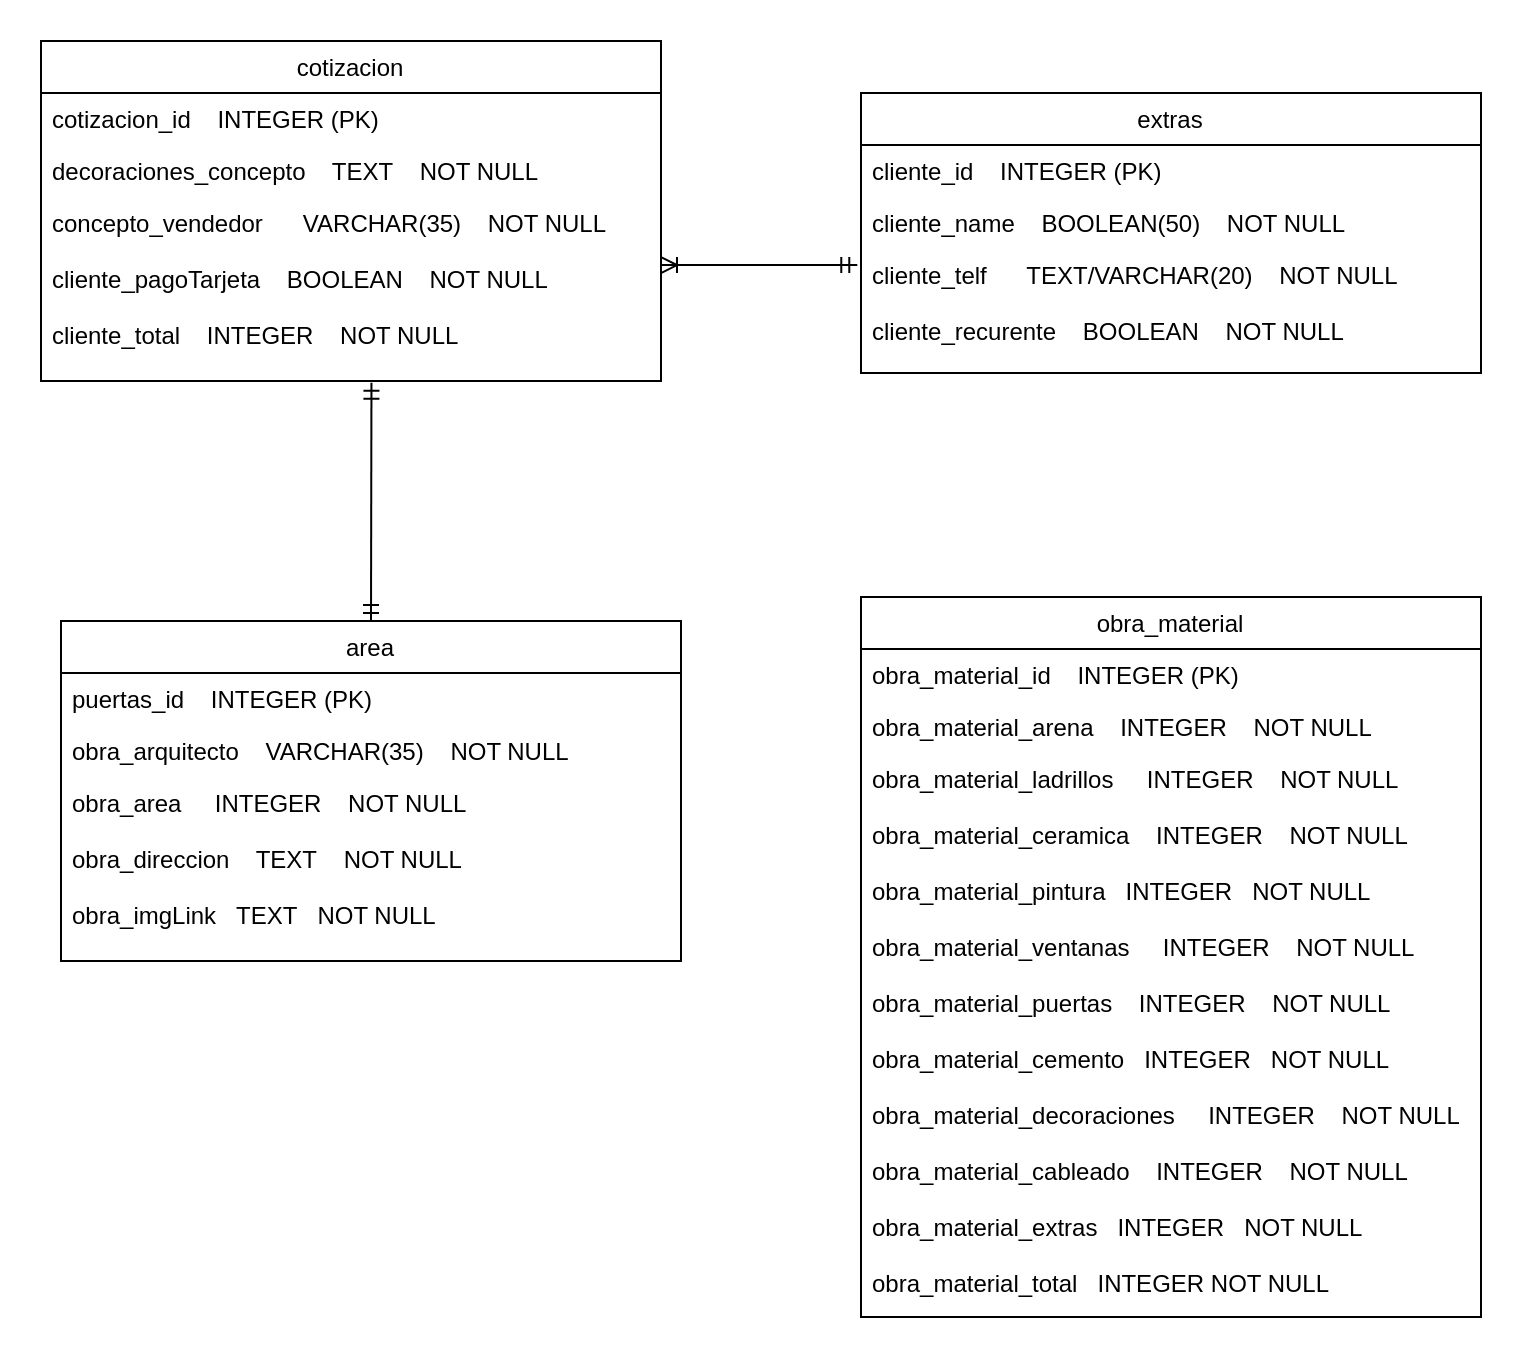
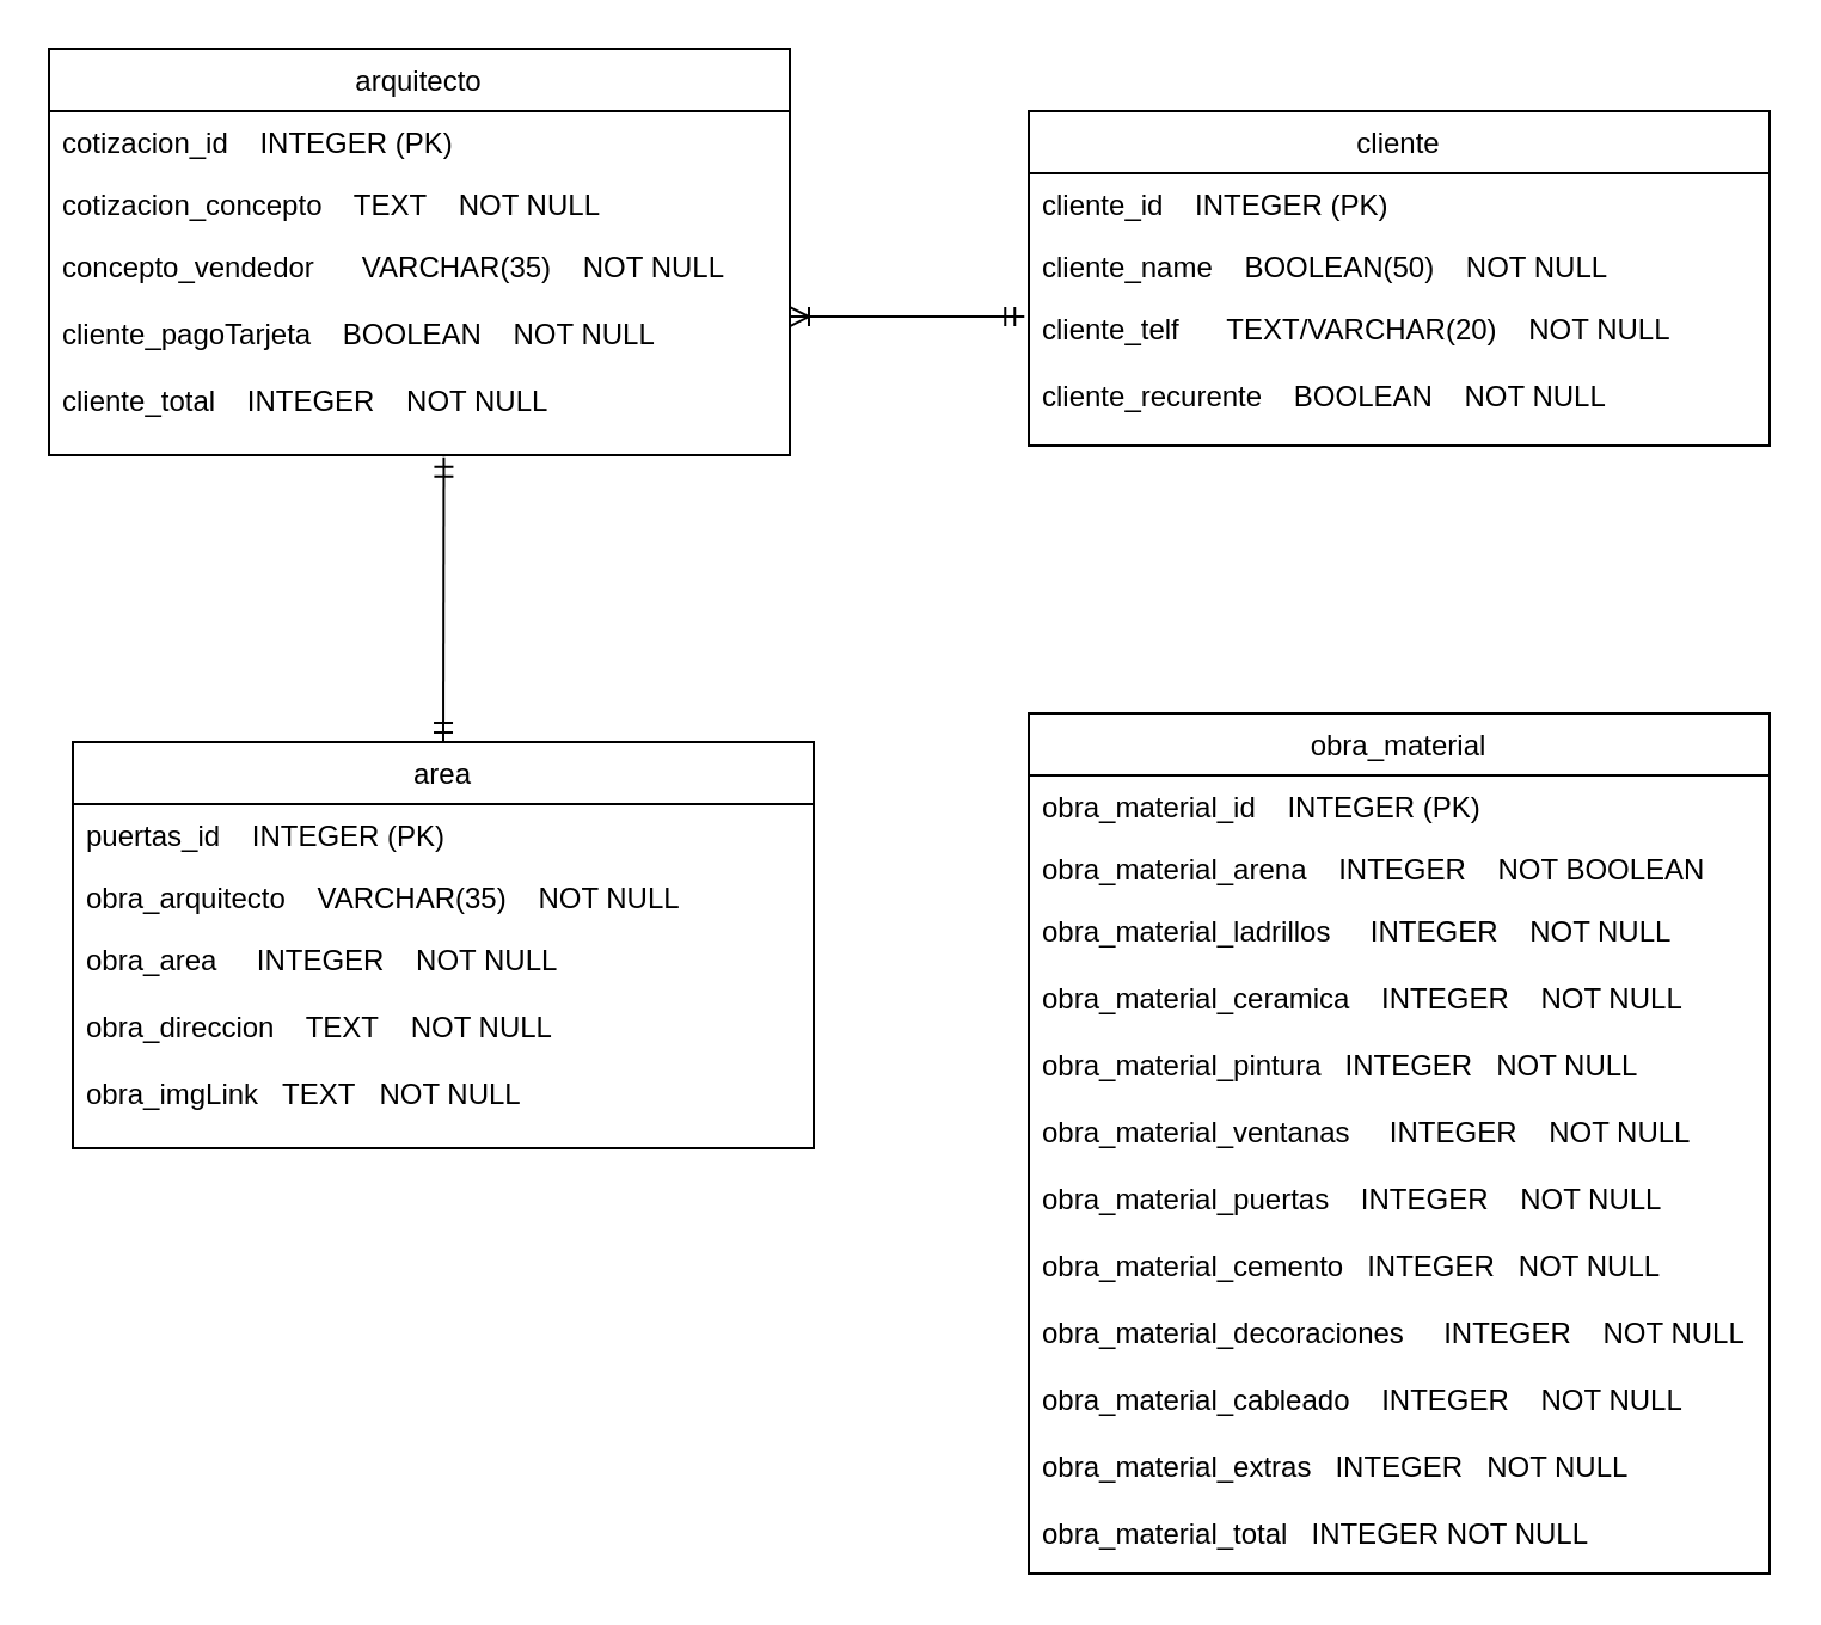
  <mxCell id="0" />
  <mxCell id="1" parent="0" />
- <mxCell id="2" value="extras" style="swimlane;fontStyle=0;childLayout=stackLayout;horizontal=1;startSize=26;fillColor=none;horizontalStack=0;resizeParent=1;resizeParentMax=0;resizeLast=0;collapsible=1;marginBottom=0;" parent="1" vertex="1"><mxGeometry x="430" y="46" width="310" height="140" as="geometry" /></mxCell>
+ <mxCell id="2" value="cliente" style="swimlane;fontStyle=0;childLayout=stackLayout;horizontal=1;startSize=26;fillColor=none;horizontalStack=0;resizeParent=1;resizeParentMax=0;resizeLast=0;collapsible=1;marginBottom=0;" parent="1" vertex="1"><mxGeometry x="430" y="46" width="310" height="140" as="geometry" /></mxCell>
  <mxCell id="3" value="cliente_id    INTEGER (PK)" style="text;strokeColor=none;fillColor=none;align=left;verticalAlign=top;spacingLeft=4;spacingRight=4;overflow=hidden;rotatable=0;points=[[0,0.5],[1,0.5]];portConstraint=eastwest;" parent="2" vertex="1"><mxGeometry y="26" width="310" height="26" as="geometry" /></mxCell>
  <mxCell id="4" value="cliente_name    BOOLEAN(50)    NOT NULL" style="text;strokeColor=none;fillColor=none;align=left;verticalAlign=top;spacingLeft=4;spacingRight=4;overflow=hidden;rotatable=0;points=[[0,0.5],[1,0.5]];portConstraint=eastwest;" parent="2" vertex="1"><mxGeometry y="52" width="310" height="26" as="geometry" /></mxCell>
  <mxCell id="5" value="cliente_telf      TEXT/VARCHAR(20)    NOT NULL&#10;&#10;cliente_recurente    BOOLEAN    NOT NULL&#10;&#10;&#10;" style="text;strokeColor=none;fillColor=none;align=left;verticalAlign=top;spacingLeft=4;spacingRight=4;overflow=hidden;rotatable=0;points=[[0,0.5],[1,0.5]];portConstraint=eastwest;" parent="2" vertex="1"><mxGeometry y="78" width="310" height="62" as="geometry" /></mxCell>
- <mxCell id="6" value="cotizacion" style="swimlane;fontStyle=0;childLayout=stackLayout;horizontal=1;startSize=26;fillColor=none;horizontalStack=0;resizeParent=1;resizeParentMax=0;resizeLast=0;collapsible=1;marginBottom=0;" parent="1" vertex="1"><mxGeometry x="20" y="20" width="310" height="170" as="geometry" /></mxCell>
+ <mxCell id="6" value="arquitecto" style="swimlane;fontStyle=0;childLayout=stackLayout;horizontal=1;startSize=26;fillColor=none;horizontalStack=0;resizeParent=1;resizeParentMax=0;resizeLast=0;collapsible=1;marginBottom=0;" parent="1" vertex="1"><mxGeometry x="20" y="20" width="310" height="170" as="geometry" /></mxCell>
  <mxCell id="7" value="cotizacion_id    INTEGER (PK)" style="text;strokeColor=none;fillColor=none;align=left;verticalAlign=top;spacingLeft=4;spacingRight=4;overflow=hidden;rotatable=0;points=[[0,0.5],[1,0.5]];portConstraint=eastwest;" parent="6" vertex="1"><mxGeometry y="26" width="310" height="26" as="geometry" /></mxCell>
- <mxCell id="8" value="decoraciones_concepto    TEXT    NOT NULL" style="text;strokeColor=none;fillColor=none;align=left;verticalAlign=top;spacingLeft=4;spacingRight=4;overflow=hidden;rotatable=0;points=[[0,0.5],[1,0.5]];portConstraint=eastwest;" parent="6" vertex="1"><mxGeometry y="52" width="310" height="26" as="geometry" /></mxCell>
+ <mxCell id="8" value="cotizacion_concepto    TEXT    NOT NULL" style="text;strokeColor=none;fillColor=none;align=left;verticalAlign=top;spacingLeft=4;spacingRight=4;overflow=hidden;rotatable=0;points=[[0,0.5],[1,0.5]];portConstraint=eastwest;" parent="6" vertex="1"><mxGeometry y="52" width="310" height="26" as="geometry" /></mxCell>
  <mxCell id="9" value="concepto_vendedor      VARCHAR(35)    NOT NULL&#10;&#10;cliente_pagoTarjeta    BOOLEAN    NOT NULL&#10;&#10;cliente_total    INTEGER    NOT NULL&#10;&#10;&#10;" style="text;strokeColor=none;fillColor=none;align=left;verticalAlign=top;spacingLeft=4;spacingRight=4;overflow=hidden;rotatable=0;points=[[0,0.5],[1,0.5]];portConstraint=eastwest;" parent="6" vertex="1"><mxGeometry y="78" width="310" height="92" as="geometry" /></mxCell>
  <mxCell id="10" value="area" style="swimlane;fontStyle=0;childLayout=stackLayout;horizontal=1;startSize=26;fillColor=none;horizontalStack=0;resizeParent=1;resizeParentMax=0;resizeLast=0;collapsible=1;marginBottom=0;" parent="1" vertex="1"><mxGeometry x="30" y="310" width="310" height="170" as="geometry" /></mxCell>
  <mxCell id="11" value="puertas_id    INTEGER (PK)    " style="text;strokeColor=none;fillColor=none;align=left;verticalAlign=top;spacingLeft=4;spacingRight=4;overflow=hidden;rotatable=0;points=[[0,0.5],[1,0.5]];portConstraint=eastwest;" parent="10" vertex="1"><mxGeometry y="26" width="310" height="26" as="geometry" /></mxCell>
  <mxCell id="12" value="obra_arquitecto    VARCHAR(35)    NOT NULL" style="text;strokeColor=none;fillColor=none;align=left;verticalAlign=top;spacingLeft=4;spacingRight=4;overflow=hidden;rotatable=0;points=[[0,0.5],[1,0.5]];portConstraint=eastwest;" parent="10" vertex="1"><mxGeometry y="52" width="310" height="26" as="geometry" /></mxCell>
  <mxCell id="13" value="obra_area     INTEGER    NOT NULL&#10;&#10;obra_direccion    TEXT    NOT NULL&#10;&#10;obra_imgLink   TEXT   NOT NULL&#10;&#10;&#10;" style="text;strokeColor=none;fillColor=none;align=left;verticalAlign=top;spacingLeft=4;spacingRight=4;overflow=hidden;rotatable=0;points=[[0,0.5],[1,0.5]];portConstraint=eastwest;" parent="10" vertex="1"><mxGeometry y="78" width="310" height="92" as="geometry" /></mxCell>
  <mxCell id="14" value="obra_material" style="swimlane;fontStyle=0;childLayout=stackLayout;horizontal=1;startSize=26;fillColor=none;horizontalStack=0;resizeParent=1;resizeParentMax=0;resizeLast=0;collapsible=1;marginBottom=0;" parent="1" vertex="1"><mxGeometry x="430" y="298" width="310" height="360" as="geometry" /></mxCell>
  <mxCell id="15" value="obra_material_id    INTEGER (PK)    " style="text;strokeColor=none;fillColor=none;align=left;verticalAlign=top;spacingLeft=4;spacingRight=4;overflow=hidden;rotatable=0;points=[[0,0.5],[1,0.5]];portConstraint=eastwest;" parent="14" vertex="1"><mxGeometry y="26" width="310" height="26" as="geometry" /></mxCell>
- <mxCell id="16" value="obra_material_arena    INTEGER    NOT NULL" style="text;strokeColor=none;fillColor=none;align=left;verticalAlign=top;spacingLeft=4;spacingRight=4;overflow=hidden;rotatable=0;points=[[0,0.5],[1,0.5]];portConstraint=eastwest;" parent="14" vertex="1"><mxGeometry y="52" width="310" height="26" as="geometry" /></mxCell>
+ <mxCell id="16" value="obra_material_arena    INTEGER    NOT BOOLEAN" style="text;strokeColor=none;fillColor=none;align=left;verticalAlign=top;spacingLeft=4;spacingRight=4;overflow=hidden;rotatable=0;points=[[0,0.5],[1,0.5]];portConstraint=eastwest;" parent="14" vertex="1"><mxGeometry y="52" width="310" height="26" as="geometry" /></mxCell>
  <mxCell id="17" value="obra_material_ladrillos     INTEGER    NOT NULL&#10;&#10;obra_material_ceramica    INTEGER    NOT NULL&#10;&#10;obra_material_pintura   INTEGER   NOT NULL&#10;&#10;obra_material_ventanas     INTEGER    NOT NULL&#10;&#10;obra_material_puertas    INTEGER    NOT NULL&#10;&#10;obra_material_cemento   INTEGER   NOT NULL&#10;&#10;obra_material_decoraciones     INTEGER    NOT NULL&#10;&#10;obra_material_cableado    INTEGER    NOT NULL&#10;&#10;obra_material_extras   INTEGER   NOT NULL&#10;&#10;obra_material_total   INTEGER NOT NULL&#10;&#10;&#10;&#10;&#10;&#10;" style="text;strokeColor=none;fillColor=none;align=left;verticalAlign=top;spacingLeft=4;spacingRight=4;overflow=hidden;rotatable=0;points=[[0,0.5],[1,0.5]];portConstraint=eastwest;" parent="14" vertex="1"><mxGeometry y="78" width="310" height="282" as="geometry" /></mxCell>
  <mxCell id="18" value="" style="fontSize=12;html=1;endArrow=ERmandOne;startArrow=ERmandOne;entryX=0.5;entryY=0;entryDx=0;entryDy=0;exitX=0.533;exitY=1.009;exitDx=0;exitDy=0;exitPerimeter=0;" parent="1" source="9" target="10" edge="1"><mxGeometry width="100" height="100" relative="1" as="geometry"><mxPoint x="370" y="290" as="sourcePoint" /><mxPoint x="470" y="190" as="targetPoint" /></mxGeometry></mxCell>
  <mxCell id="19" value="" style="fontSize=12;html=1;endArrow=ERoneToMany;startArrow=ERmandOne;exitX=-0.006;exitY=0.129;exitDx=0;exitDy=0;entryX=1;entryY=0.37;entryDx=0;entryDy=0;entryPerimeter=0;exitPerimeter=0;" edge="1" parent="1" source="5" target="9"><mxGeometry width="100" height="100" relative="1" as="geometry"><mxPoint x="314" y="220" as="sourcePoint" /><mxPoint x="414" y="120" as="targetPoint" /></mxGeometry></mxCell>
